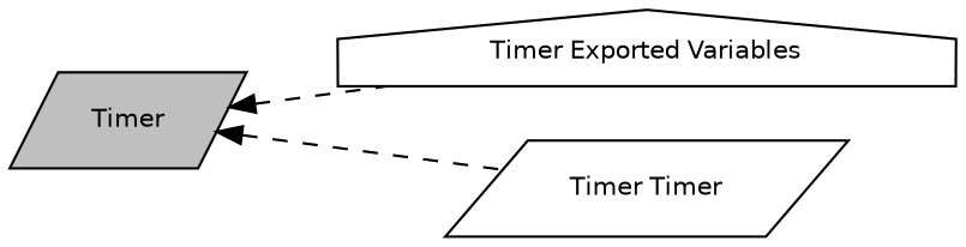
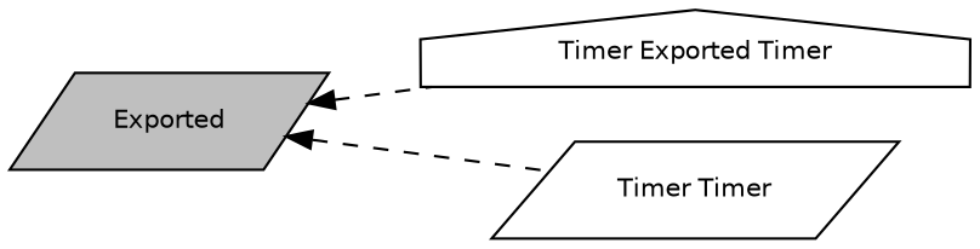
  digraph {
    rankdir=LR
    node [color=black fillcolor=white fontname=Helvetica fontsize=10 shape=parallelogram style=filled]
    edge [dir=back fontname=Helvetica fontsize=10 labelfontname=Helvetica labelfontsize=10 shape=plaintext style=dashed]
-   n1 [fillcolor=grey75 fontcolor=black height=0.2 label=Timer width=0.4]
-   n2 [height=0.2 label="Timer Exported Variables" shape=house width=0.4]
+   n1 [fillcolor=grey75 fontcolor=black height=0.2 label=Exported width=0.4]
+   n2 [height=0.2 label="Timer Exported Timer" shape=house width=0.4]
    n3 [height=0.2 label="Timer Timer" width=0.4]
    n1 -> n2
    n1 -> n3
  }
